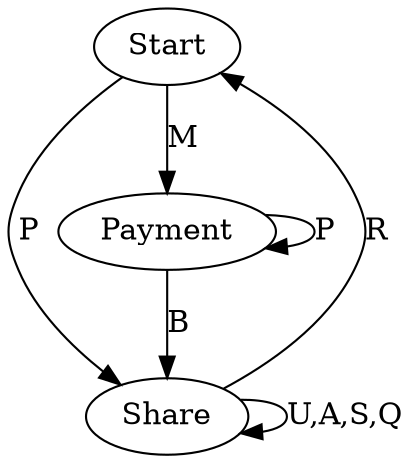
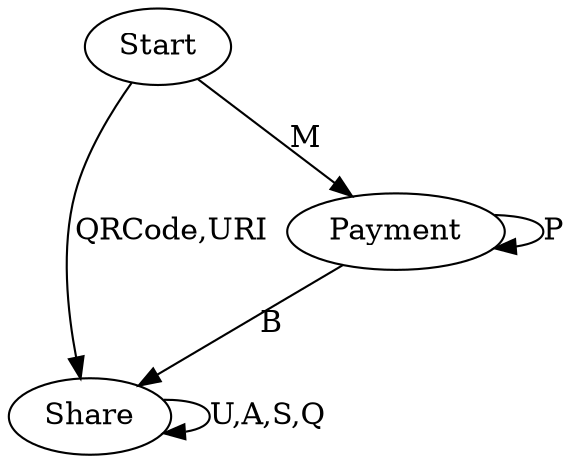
  digraph {
    Start
    Share
    Payment
-   Start -> Share [label=P]
+   Start -> Share [label="QRCode,URI"]
    Start -> Payment [label=M]
-   Share -> Start [label=R]
    Share -> Share [label="U,A,S,Q"]
    Payment -> Share [label=B]
    Payment -> Payment [label=P]
  }
